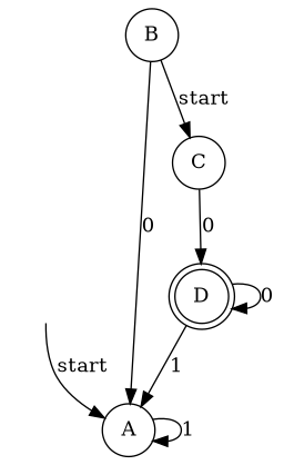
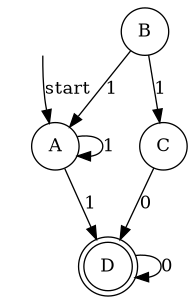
  digraph {
    node [shape=circle]
    "" [shape=none]
    A
    B
    C
    D [shape=doublecircle]
    "" -> A [label=start]
    A -> A [label=1]
-   B -> A [label=0]
-   B -> C [label=start]
+   B -> A [label=1]
+   B -> C [label=1]
    C -> D [label=0]
-   D -> A [label=1]
+   A -> D [label=1]
    D -> D [label=0]
  }
